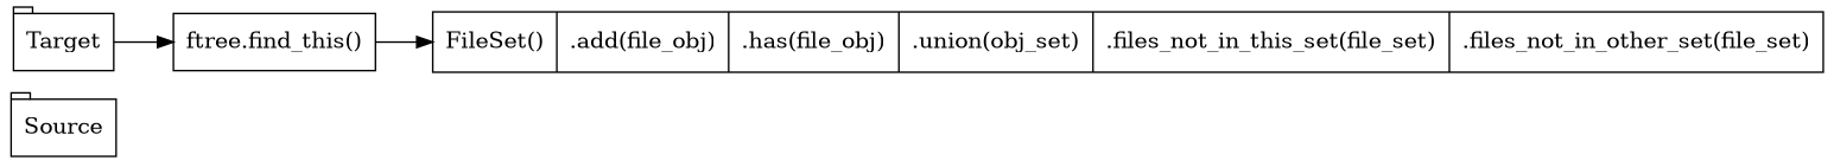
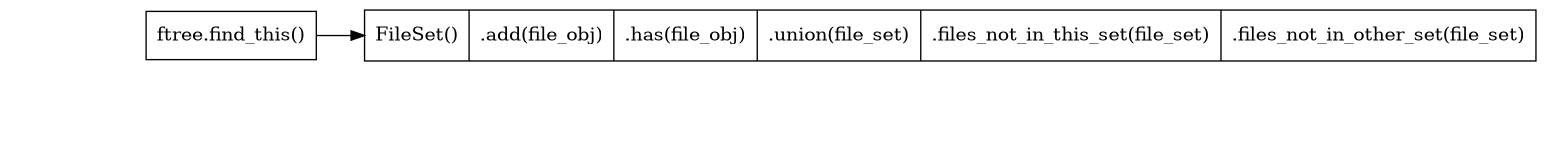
  digraph {
    rankdir=LR
    node [shape=tab]
-   n1 [label=Source]
-   n2 [label=Target]
    n3 [label="ftree.find_this()" shape=box]
-   n4 [label="{ FileSet() | <add> .add(file_obj) | <has> .has(file_obj) | <union> .union(obj_set) | <files_not_in_this_set> .files_not_in_this_set(file_set)  | <files_not_in_other_set> .files_not_in_other_set(file_set) }" shape=record]
-   n2 -> n3
+   n4 [label="{ FileSet() | <add> .add(file_obj) | <has> .has(file_obj) | <union> .union(file_set) | <files_not_in_this_set> .files_not_in_this_set(file_set)  | <files_not_in_other_set> .files_not_in_other_set(file_set) }" shape=record]
    n3 -> n4
  }
